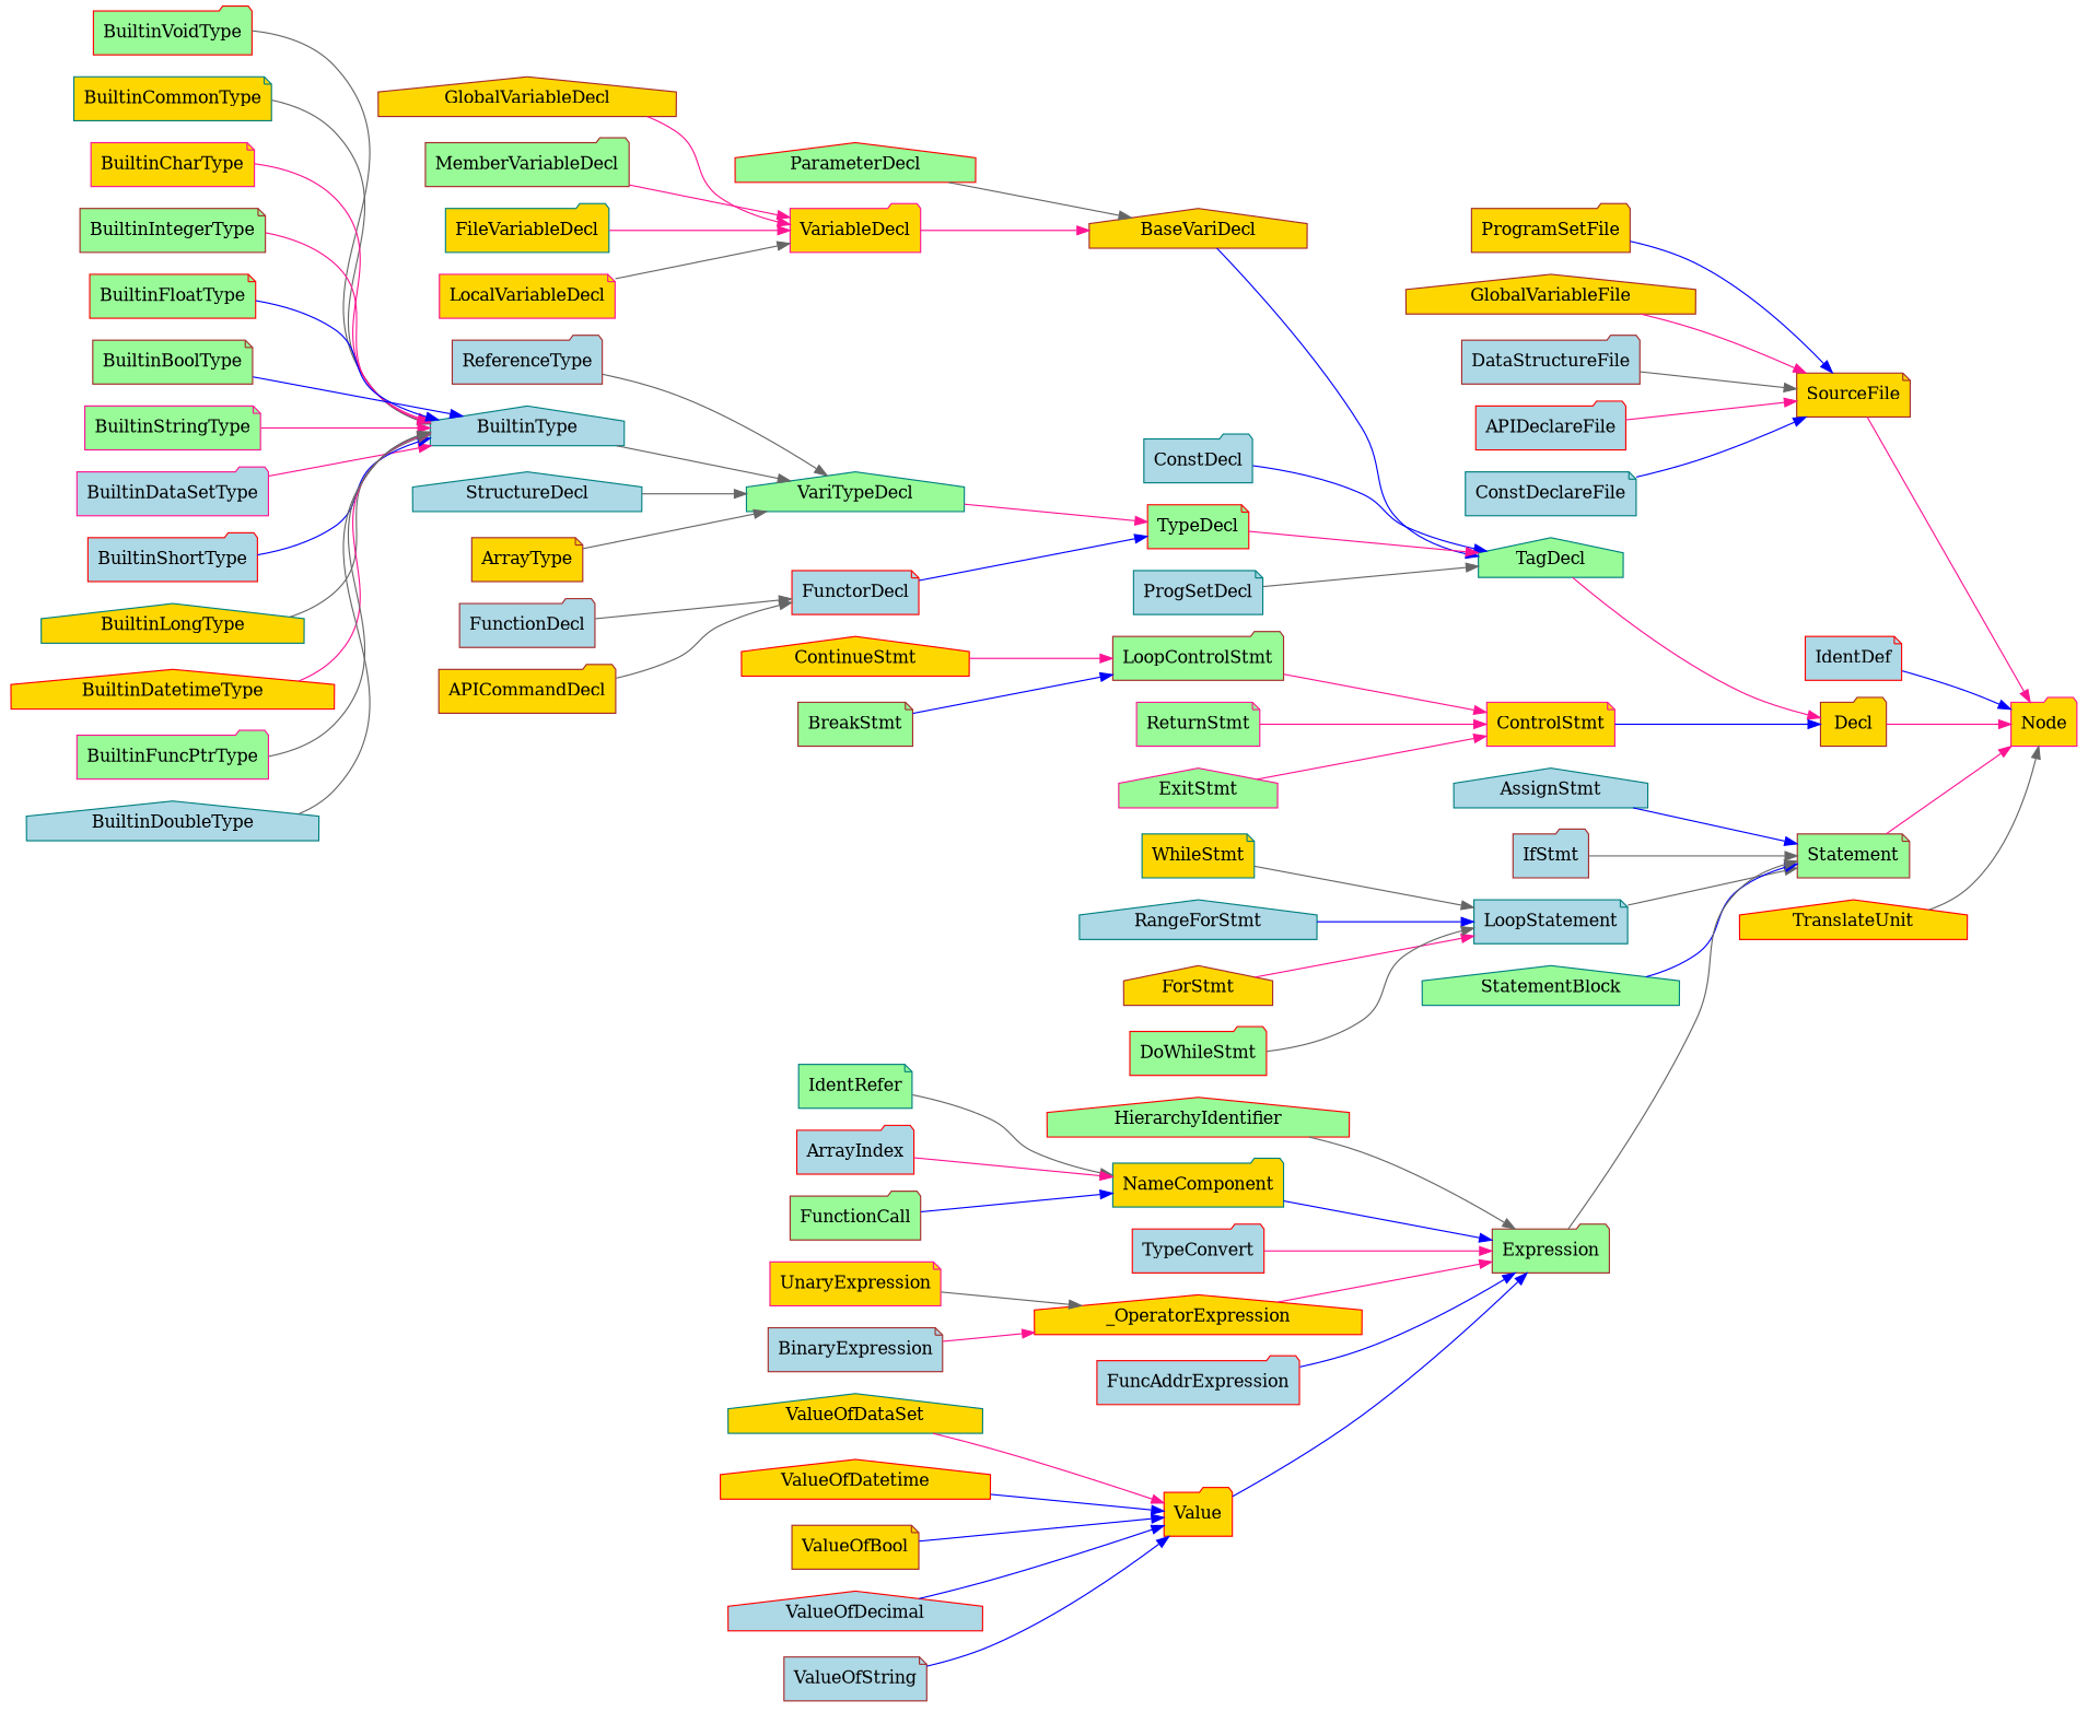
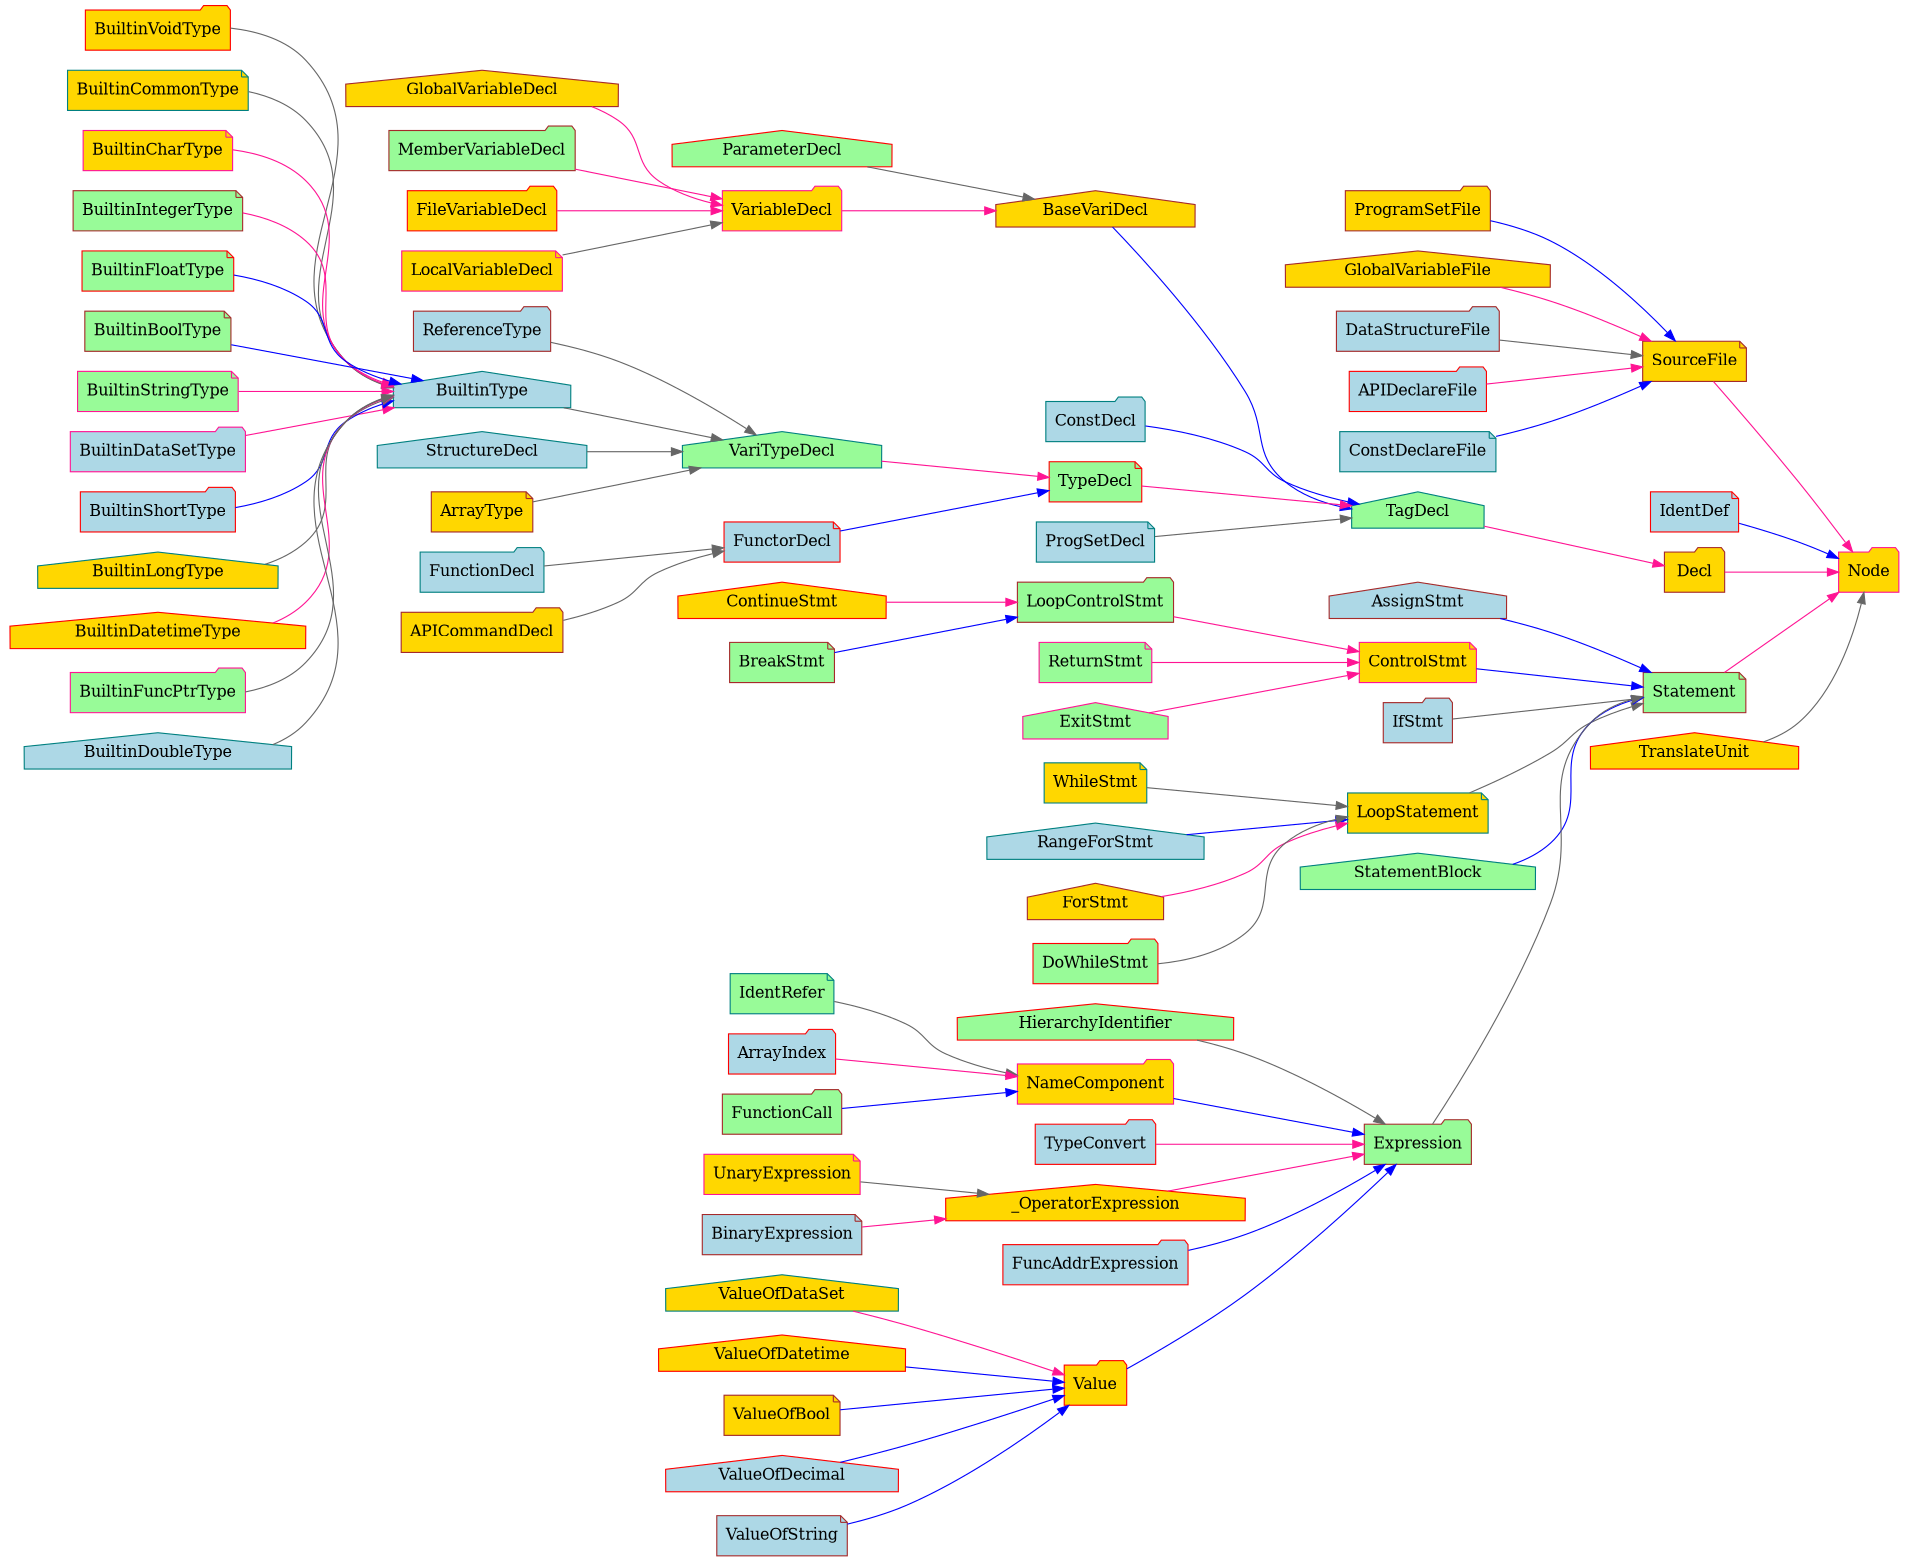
  digraph {
    rankdir=LR
    node [color=brown fillcolor=gold shape=folder style=filled]
    edge [color=deeppink]
    "Node" [color=deeppink]
    SourceFile [shape=note]
    IdentDef [color=red fillcolor=lightblue shape=note]
    Decl
    Statement [fillcolor=palegreen shape=note]
    TranslateUnit [color=red shape=house]
    ProgramSetFile
    GlobalVariableFile [shape=house]
    DataStructureFile [fillcolor=lightblue]
    APIDeclareFile [color=red fillcolor=lightblue]
    ConstDeclareFile [color=teal fillcolor=lightblue shape=note]
    TagDecl [color=teal fillcolor=palegreen shape=house]
    BaseVariDecl [shape=house]
    ConstDecl [color=teal fillcolor=lightblue]
    TypeDecl [color=red fillcolor=palegreen shape=note]
    ProgSetDecl [color=teal fillcolor=lightblue shape=note]
    ParameterDecl [color=red fillcolor=palegreen shape=house]
    VariableDecl [color=deeppink]
    GlobalVariableDecl [shape=house]
    MemberVariableDecl [fillcolor=palegreen]
-   FileVariableDecl [color=teal]
+   FileVariableDecl [color=red]
    LocalVariableDecl [color=deeppink shape=note]
    VariTypeDecl [color=teal fillcolor=palegreen shape=house]
    FunctorDecl [color=red fillcolor=lightblue shape=note]
    ReferenceType [fillcolor=lightblue]
    BuiltinType [color=teal fillcolor=lightblue shape=house]
    StructureDecl [color=teal fillcolor=lightblue shape=house]
    ArrayType [shape=note]
-   BuiltinVoidType [color=red fillcolor=palegreen]
+   BuiltinVoidType [color=red]
    BuiltinCommonType [color=teal shape=note]
    BuiltinCharType [color=deeppink shape=note]
    BuiltinIntegerType [fillcolor=palegreen shape=note]
    BuiltinFloatType [color=red fillcolor=palegreen shape=note]
    BuiltinBoolType [fillcolor=palegreen shape=note]
    BuiltinStringType [color=deeppink fillcolor=palegreen shape=note]
    BuiltinDataSetType [color=deeppink fillcolor=lightblue]
    BuiltinShortType [color=red fillcolor=lightblue]
    BuiltinLongType [color=teal shape=house]
    BuiltinDatetimeType [color=red shape=house]
    BuiltinFuncPtrType [color=deeppink fillcolor=palegreen]
    BuiltinDoubleType [color=teal fillcolor=lightblue shape=house]
-   FunctionDecl [fillcolor=lightblue]
+   FunctionDecl [color=teal fillcolor=lightblue]
    APICommandDecl
-   AssignStmt [color=teal fillcolor=lightblue shape=house]
+   AssignStmt [fillcolor=lightblue shape=house]
    ControlStmt [color=deeppink shape=note]
    IfStmt [fillcolor=lightblue]
-   LoopStatement [color=teal fillcolor=lightblue shape=note]
+   LoopStatement [color=teal shape=note]
    StatementBlock [color=teal fillcolor=palegreen shape=house]
    Expression [fillcolor=palegreen]
    LoopControlStmt [fillcolor=palegreen]
    ReturnStmt [color=deeppink fillcolor=palegreen shape=note]
    ExitStmt [color=deeppink fillcolor=palegreen shape=house]
    ContinueStmt [color=red shape=house]
    BreakStmt [fillcolor=palegreen shape=note]
    WhileStmt [color=teal shape=note]
    RangeForStmt [color=teal fillcolor=lightblue shape=house]
    ForStmt [shape=house]
    DoWhileStmt [color=red fillcolor=palegreen]
    HierarchyIdentifier [color=red fillcolor=palegreen shape=house]
-   NameComponent [color=teal]
+   NameComponent [color=deeppink]
    TypeConvert [color=red fillcolor=lightblue]
    _OperatorExpression [color=red shape=house]
    FuncAddrExpression [color=red fillcolor=lightblue]
    Value [color=red]
    IdentRefer [color=teal fillcolor=palegreen shape=note]
    ArrayIndex [color=red fillcolor=lightblue]
    FunctionCall [fillcolor=palegreen]
    UnaryExpression [color=deeppink shape=note]
    BinaryExpression [fillcolor=lightblue shape=note]
    ValueOfDataSet [color=teal shape=house]
    ValueOfDatetime [color=red shape=house]
    ValueOfBool [shape=note]
    ValueOfDecimal [color=red fillcolor=lightblue shape=house]
    ValueOfString [fillcolor=lightblue shape=note]
    SourceFile -> "Node"
    IdentDef -> "Node" [color=blue]
    Decl -> "Node"
    Statement -> "Node"
    TranslateUnit -> "Node" [color=gray40]
    ProgramSetFile -> SourceFile [color=blue]
    GlobalVariableFile -> SourceFile
    DataStructureFile -> SourceFile [color=gray40]
    APIDeclareFile -> SourceFile
    ConstDeclareFile -> SourceFile [color=blue]
    TagDecl -> Decl
    BaseVariDecl -> TagDecl [color=blue]
    ConstDecl -> TagDecl [color=blue]
    TypeDecl -> TagDecl
    ProgSetDecl -> TagDecl [color=gray40]
    ParameterDecl -> BaseVariDecl [color=gray40]
    VariableDecl -> BaseVariDecl
    GlobalVariableDecl -> VariableDecl
    MemberVariableDecl -> VariableDecl
    FileVariableDecl -> VariableDecl
    LocalVariableDecl -> VariableDecl [color=gray40]
    VariTypeDecl -> TypeDecl
    FunctorDecl -> TypeDecl [color=blue]
    ReferenceType -> VariTypeDecl [color=gray40]
    BuiltinType -> VariTypeDecl [color=gray40]
    StructureDecl -> VariTypeDecl [color=gray40]
    ArrayType -> VariTypeDecl [color=gray40]
    BuiltinVoidType -> BuiltinType [color=gray40]
    BuiltinCommonType -> BuiltinType [color=gray40]
    BuiltinCharType -> BuiltinType
    BuiltinIntegerType -> BuiltinType
    BuiltinFloatType -> BuiltinType [color=blue]
    BuiltinBoolType -> BuiltinType [color=blue]
    BuiltinStringType -> BuiltinType
    BuiltinDataSetType -> BuiltinType
    BuiltinShortType -> BuiltinType [color=blue]
    BuiltinLongType -> BuiltinType [color=gray40]
    BuiltinDatetimeType -> BuiltinType
    BuiltinFuncPtrType -> BuiltinType [color=gray40]
    BuiltinDoubleType -> BuiltinType [color=gray40]
    FunctionDecl -> FunctorDecl [color=gray40]
    APICommandDecl -> FunctorDecl [color=gray40]
    AssignStmt -> Statement [color=blue]
-   ControlStmt -> Decl [color=blue]
+   ControlStmt -> Statement [color=blue]
    IfStmt -> Statement [color=gray40]
    LoopStatement -> Statement [color=gray40]
    StatementBlock -> Statement [color=blue]
    Expression -> Statement [color=gray40]
    LoopControlStmt -> ControlStmt
    ReturnStmt -> ControlStmt
    ExitStmt -> ControlStmt
    ContinueStmt -> LoopControlStmt
    BreakStmt -> LoopControlStmt [color=blue]
    WhileStmt -> LoopStatement [color=gray40]
    RangeForStmt -> LoopStatement [color=blue]
    ForStmt -> LoopStatement
    DoWhileStmt -> LoopStatement [color=gray40]
    HierarchyIdentifier -> Expression [color=gray40]
    NameComponent -> Expression [color=blue]
    TypeConvert -> Expression
    _OperatorExpression -> Expression
    FuncAddrExpression -> Expression [color=blue]
    Value -> Expression [color=blue]
    IdentRefer -> NameComponent [color=gray40]
    ArrayIndex -> NameComponent
    FunctionCall -> NameComponent [color=blue]
    UnaryExpression -> _OperatorExpression [color=gray40]
    BinaryExpression -> _OperatorExpression
    ValueOfDataSet -> Value
    ValueOfDatetime -> Value [color=blue]
    ValueOfBool -> Value [color=blue]
    ValueOfDecimal -> Value [color=blue]
    ValueOfString -> Value [color=blue]
  }
